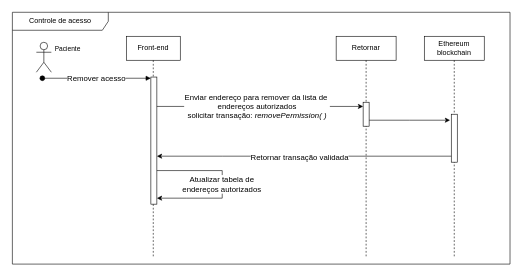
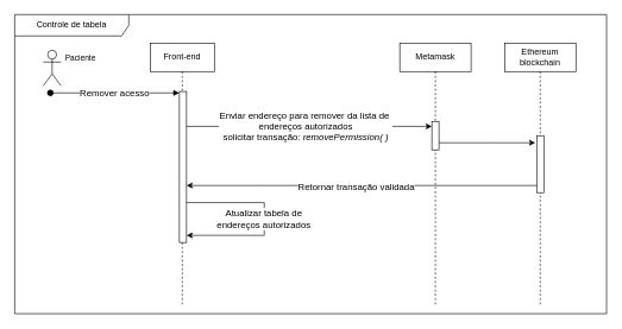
  <mxCell id="0" />
  <mxCell id="1" parent="0" />
- <mxCell id="2" value="Controle de acesso" style="shape=umlFrame;whiteSpace=wrap;html=1;pointerEvents=0;recursiveResize=0;container=1;collapsible=0;width=160;" vertex="1" parent="1"><mxGeometry x="20" y="20" width="830" height="420" as="geometry" /></mxCell>
+ <mxCell id="2" value="Controle de tabela" style="shape=umlFrame;whiteSpace=wrap;html=1;pointerEvents=0;recursiveResize=0;container=1;collapsible=0;width=160;" vertex="1" parent="1"><mxGeometry x="20" y="20" width="830" height="420" as="geometry" /></mxCell>
  <mxCell id="3" style="edgeStyle=elbowEdgeStyle;rounded=0;orthogonalLoop=1;jettySize=auto;html=1;elbow=vertical;curved=0;" edge="1" parent="2" source="12"><mxGeometry relative="1" as="geometry"><mxPoint x="730" y="180" as="targetPoint" /><mxPoint x="610" y="205" as="sourcePoint" /></mxGeometry></mxCell>
  <mxCell id="4" value="Ethereum blockchain" style="shape=umlLifeline;perimeter=lifelinePerimeter;whiteSpace=wrap;html=1;container=0;dropTarget=0;collapsible=0;recursiveResize=0;outlineConnect=0;portConstraint=eastwest;newEdgeStyle={&quot;edgeStyle&quot;:&quot;elbowEdgeStyle&quot;,&quot;elbow&quot;:&quot;vertical&quot;,&quot;curved&quot;:0,&quot;rounded&quot;:0};" vertex="1" parent="1"><mxGeometry x="707" y="60" width="100" height="370" as="geometry" /></mxCell>
  <mxCell id="5" value="" style="html=1;points=[];perimeter=orthogonalPerimeter;outlineConnect=0;targetShapes=umlLifeline;portConstraint=eastwest;newEdgeStyle={&quot;edgeStyle&quot;:&quot;elbowEdgeStyle&quot;,&quot;elbow&quot;:&quot;vertical&quot;,&quot;curved&quot;:0,&quot;rounded&quot;:0};" vertex="1" parent="4"><mxGeometry x="45" y="130" width="10" height="80" as="geometry" /></mxCell>
  <mxCell id="6" value="Front-end" style="shape=umlLifeline;perimeter=lifelinePerimeter;whiteSpace=wrap;html=1;container=0;dropTarget=0;collapsible=0;recursiveResize=0;outlineConnect=0;portConstraint=eastwest;newEdgeStyle={&quot;edgeStyle&quot;:&quot;elbowEdgeStyle&quot;,&quot;elbow&quot;:&quot;vertical&quot;,&quot;curved&quot;:0,&quot;rounded&quot;:0};" vertex="1" parent="1"><mxGeometry x="210" y="60" width="90" height="370" as="geometry" /></mxCell>
  <mxCell id="7" value="&lt;font style=&quot;font-size: 13px;&quot;&gt;&lt;br&gt;&lt;/font&gt;" style="html=1;verticalAlign=bottom;startArrow=oval;endArrow=block;startSize=8;edgeStyle=elbowEdgeStyle;elbow=vertical;curved=0;rounded=0;" edge="1" parent="6"><mxGeometry relative="1" as="geometry"><mxPoint x="-140" y="70" as="sourcePoint" /><mxPoint x="41" y="70" as="targetPoint" /></mxGeometry></mxCell>
  <mxCell id="8" value="Paciente" style="edgeLabel;html=1;align=center;verticalAlign=middle;resizable=0;points=[];" vertex="1" connectable="0" parent="7"><mxGeometry x="-0.989" y="-4" relative="1" as="geometry"><mxPoint x="40" y="-54" as="offset" /></mxGeometry></mxCell>
  <mxCell id="9" value="&lt;span style=&quot;font-size: 13px;&quot;&gt;Remover acesso&lt;/span&gt;" style="edgeLabel;html=1;align=center;verticalAlign=middle;resizable=0;points=[];" vertex="1" connectable="0" parent="7"><mxGeometry x="-0.228" y="1" relative="1" as="geometry"><mxPoint x="19" as="offset" /></mxGeometry></mxCell>
  <mxCell id="10" value="" style="html=1;points=[];perimeter=orthogonalPerimeter;outlineConnect=0;targetShapes=umlLifeline;portConstraint=eastwest;newEdgeStyle={&quot;edgeStyle&quot;:&quot;elbowEdgeStyle&quot;,&quot;elbow&quot;:&quot;vertical&quot;,&quot;curved&quot;:0,&quot;rounded&quot;:0};" vertex="1" parent="6"><mxGeometry x="41" y="68" width="10" height="212" as="geometry" /></mxCell>
- <mxCell id="11" value="Retornar" style="shape=umlLifeline;perimeter=lifelinePerimeter;whiteSpace=wrap;html=1;container=0;dropTarget=0;collapsible=0;recursiveResize=0;outlineConnect=0;portConstraint=eastwest;newEdgeStyle={&quot;edgeStyle&quot;:&quot;elbowEdgeStyle&quot;,&quot;elbow&quot;:&quot;vertical&quot;,&quot;curved&quot;:0,&quot;rounded&quot;:0};" vertex="1" parent="1"><mxGeometry x="560" y="60" width="100" height="370" as="geometry" /></mxCell>
+ <mxCell id="11" value="Metamask" style="shape=umlLifeline;perimeter=lifelinePerimeter;whiteSpace=wrap;html=1;container=0;dropTarget=0;collapsible=0;recursiveResize=0;outlineConnect=0;portConstraint=eastwest;newEdgeStyle={&quot;edgeStyle&quot;:&quot;elbowEdgeStyle&quot;,&quot;elbow&quot;:&quot;vertical&quot;,&quot;curved&quot;:0,&quot;rounded&quot;:0};" vertex="1" parent="1"><mxGeometry x="560" y="60" width="100" height="370" as="geometry" /></mxCell>
  <mxCell id="12" value="" style="html=1;points=[];perimeter=orthogonalPerimeter;outlineConnect=0;targetShapes=umlLifeline;portConstraint=eastwest;newEdgeStyle={&quot;edgeStyle&quot;:&quot;elbowEdgeStyle&quot;,&quot;elbow&quot;:&quot;vertical&quot;,&quot;curved&quot;:0,&quot;rounded&quot;:0};" vertex="1" parent="11"><mxGeometry x="45" y="110" width="10" height="40" as="geometry" /></mxCell>
  <mxCell id="13" style="edgeStyle=elbowEdgeStyle;rounded=0;orthogonalLoop=1;jettySize=auto;html=1;elbow=horizontal;curved=0;" edge="1" parent="1" source="5" target="10"><mxGeometry relative="1" as="geometry"><mxPoint x="740" y="370" as="sourcePoint" /><mxPoint x="300" y="260" as="targetPoint" /><Array as="points"><mxPoint x="370" y="260" /></Array></mxGeometry></mxCell>
  <mxCell id="14" value="&lt;font style=&quot;font-size: 13px;&quot;&gt;Retornar transação validada&lt;/font&gt;" style="edgeLabel;html=1;align=center;verticalAlign=middle;resizable=0;points=[];" vertex="1" connectable="0" parent="13"><mxGeometry x="-0.53" y="1" relative="1" as="geometry"><mxPoint x="-139" as="offset" /></mxGeometry></mxCell>
  <mxCell id="15" value="" style="shape=umlActor;verticalLabelPosition=bottom;verticalAlign=top;html=1;outlineConnect=0;" vertex="1" parent="1"><mxGeometry x="60" y="70" width="25" height="50" as="geometry" /></mxCell>
  <mxCell id="16" style="edgeStyle=elbowEdgeStyle;rounded=0;orthogonalLoop=1;jettySize=auto;html=1;elbow=vertical;curved=0;" edge="1" parent="1" source="10"><mxGeometry relative="1" as="geometry"><mxPoint x="286" y="177.2" as="sourcePoint" /><mxPoint x="605" y="177" as="targetPoint" /></mxGeometry></mxCell>
  <mxCell id="17" value="&lt;font style=&quot;font-size: 13px;&quot;&gt;Enviar endereço para remover da lista de&amp;nbsp;&lt;br&gt;endereços autorizados&lt;br&gt;solicitar transação:&amp;nbsp;&lt;i&gt;removePermission( )&lt;/i&gt;&lt;/font&gt;" style="edgeLabel;html=1;align=center;verticalAlign=middle;resizable=0;points=[];" vertex="1" connectable="0" parent="16"><mxGeometry x="-0.446" relative="1" as="geometry"><mxPoint x="71" y="-1" as="offset" /></mxGeometry></mxCell>
  <mxCell id="18" value="" style="endArrow=classic;html=1;rounded=0;" edge="1" parent="1" target="10"><mxGeometry width="50" height="50" relative="1" as="geometry"><mxPoint x="261" y="284" as="sourcePoint" /><mxPoint x="371" y="284" as="targetPoint" /><Array as="points"><mxPoint x="370" y="284" /><mxPoint x="370" y="320" /><mxPoint x="370" y="330" /><mxPoint x="310" y="330" /></Array></mxGeometry></mxCell>
  <mxCell id="19" value="&lt;font style=&quot;font-size: 13px;&quot;&gt;Atualizar tabela de&amp;nbsp;&lt;br&gt;endereços autorizados&amp;nbsp;&lt;/font&gt;" style="edgeLabel;html=1;align=center;verticalAlign=middle;resizable=0;points=[];" vertex="1" connectable="0" parent="18"><mxGeometry x="0.01" relative="1" as="geometry"><mxPoint y="-2" as="offset" /></mxGeometry></mxCell>
